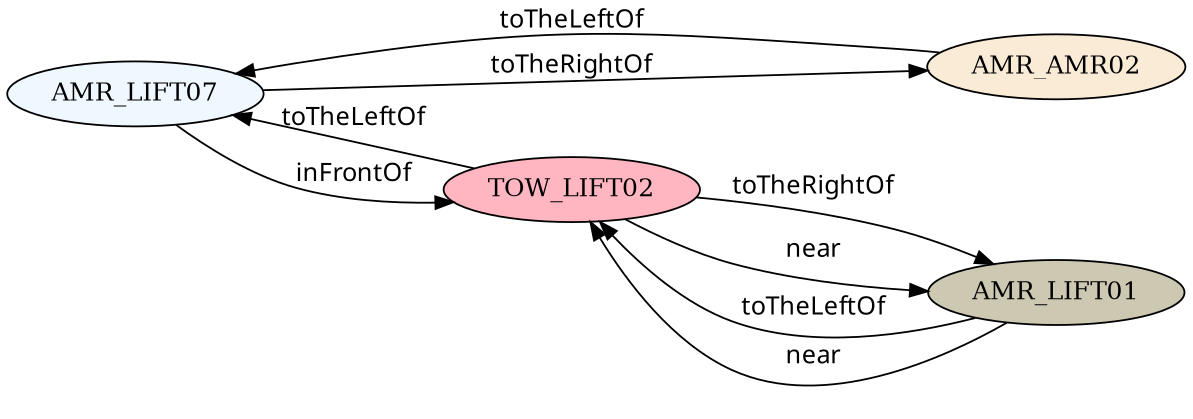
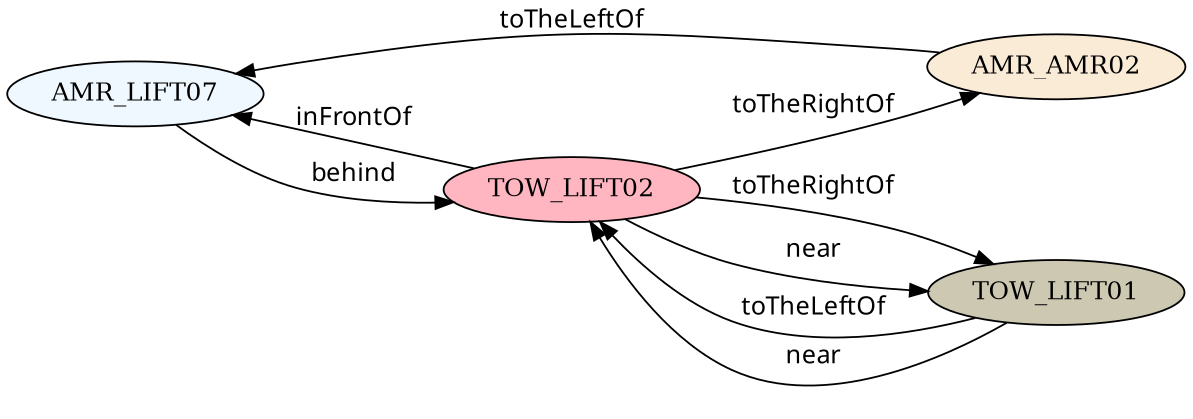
  digraph {
    rankdir=LR
    node [style=filled]
    edge [color=black fontname=Sans style=filled]
    n1 [fillcolor=aliceblue label=AMR_LIFT07]
    n2 [fillcolor=antiquewhite label=AMR_AMR02]
    n3 [fillcolor=lightpink label=TOW_LIFT02]
-   n4 [fillcolor=cornsilk3 label=AMR_LIFT01]
-   n1 -> n2 [label=toTheRightOf]
-   n1 -> n3 [label=inFrontOf]
+   n4 [fillcolor=cornsilk3 label=TOW_LIFT01]
+   n3 -> n2 [label=toTheRightOf]
+   n1 -> n3 [label=behind]
    n2 -> n1 [label=toTheLeftOf]
-   n3 -> n1 [label=toTheLeftOf]
+   n3 -> n1 [label=inFrontOf]
    n3 -> n4 [label=toTheRightOf]
    n3 -> n4 [label=near]
    n4 -> n3 [label=toTheLeftOf]
    n4 -> n3 [label=near]
  }
